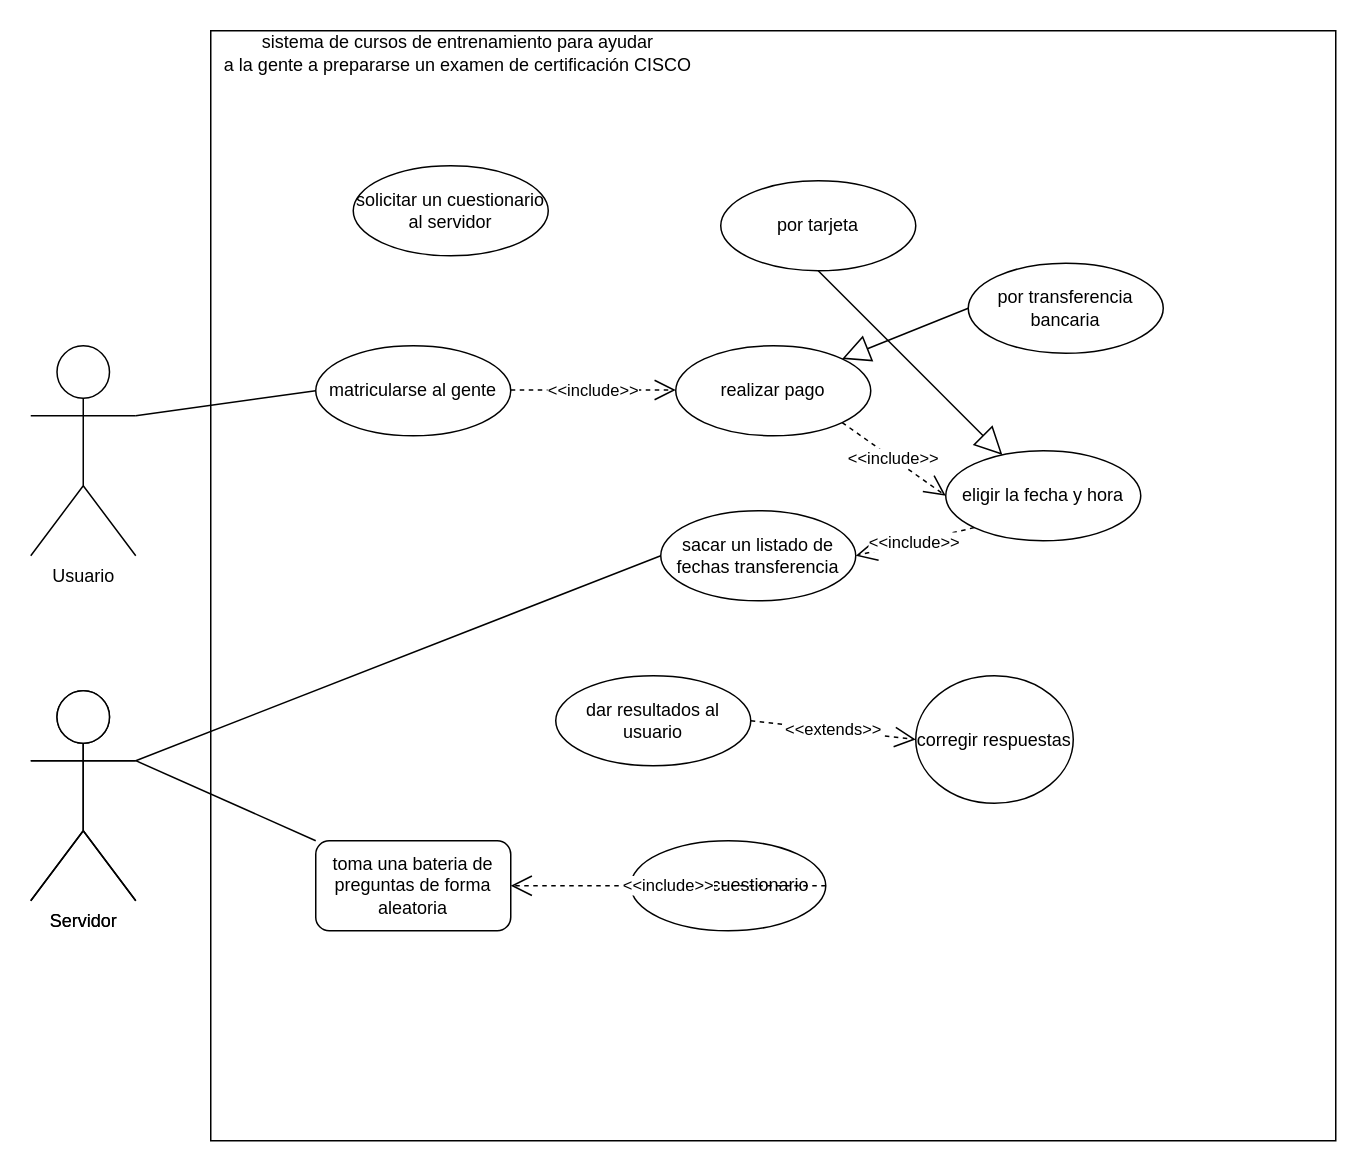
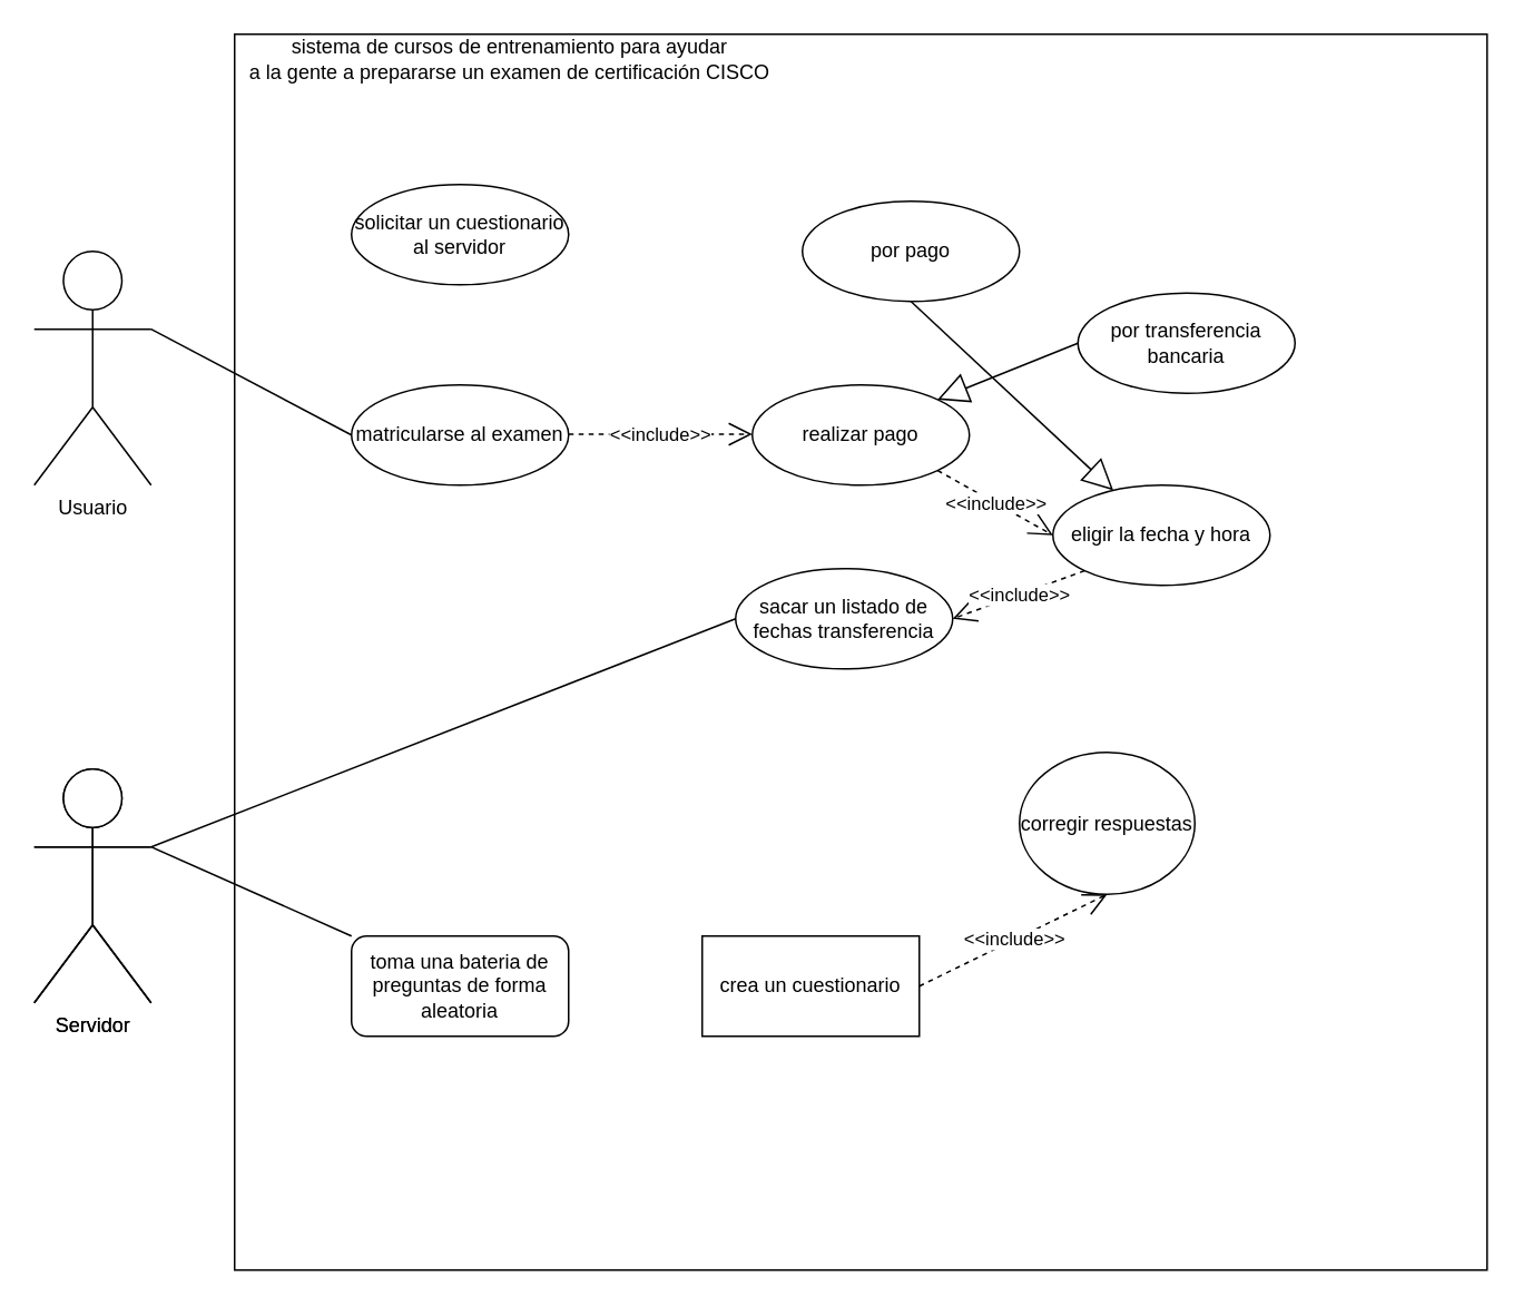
  <mxCell id="0" />
  <mxCell id="1" parent="0" />
  <mxCell id="2" value="" style="rounded=0;whiteSpace=wrap;html=1;" vertex="1" parent="1"><mxGeometry x="140" y="20" width="750" height="740" as="geometry" /></mxCell>
- <mxCell id="3" value="Usuario" style="shape=umlActor;verticalLabelPosition=bottom;verticalAlign=top;html=1;outlineConnect=0;" vertex="1" parent="1"><mxGeometry x="20" y="230" width="70" height="140" as="geometry" /></mxCell>
+ <mxCell id="3" value="Usuario" style="shape=umlActor;verticalLabelPosition=bottom;verticalAlign=top;html=1;outlineConnect=0;" vertex="1" parent="1"><mxGeometry x="20" y="150" width="70" height="140" as="geometry" /></mxCell>
  <mxCell id="4" value="sistema de cursos de entrenamiento para ayudar &lt;br&gt;a la gente a prepararse un examen de certificación CISCO" style="text;html=1;strokeColor=none;fillColor=none;align=center;verticalAlign=middle;whiteSpace=wrap;rounded=0;" vertex="1" parent="1"><mxGeometry x="140" y="20" width="330" height="30" as="geometry" /></mxCell>
- <mxCell id="5" value="matricularse al gente" style="ellipse;whiteSpace=wrap;html=1;" vertex="1" parent="1"><mxGeometry x="210" y="230" width="130" height="60" as="geometry" /></mxCell>
+ <mxCell id="5" value="matricularse al examen" style="ellipse;whiteSpace=wrap;html=1;" vertex="1" parent="1"><mxGeometry x="210" y="230" width="130" height="60" as="geometry" /></mxCell>
  <mxCell id="6" value="Servidor" style="shape=umlActor;verticalLabelPosition=bottom;verticalAlign=top;html=1;outlineConnect=0;" vertex="1" parent="1"><mxGeometry x="20" y="460" width="70" height="140" as="geometry" /></mxCell>
  <mxCell id="7" value="Servidor" style="shape=umlActor;verticalLabelPosition=bottom;verticalAlign=top;html=1;outlineConnect=0;" vertex="1" parent="1"><mxGeometry x="20" y="460" width="70" height="140" as="geometry" /></mxCell>
- <mxCell id="8" value="solicitar un cuestionario al servidor" style="ellipse;whiteSpace=wrap;html=1;" vertex="1" parent="1"><mxGeometry x="235" y="110" width="130" height="60" as="geometry" /></mxCell>
+ <mxCell id="8" value="solicitar un cuestionario al servidor" style="ellipse;whiteSpace=wrap;html=1;" vertex="1" parent="1"><mxGeometry x="210" y="110" width="130" height="60" as="geometry" /></mxCell>
  <mxCell id="9" value="toma una bateria de preguntas de forma aleatoria" style="whiteSpace=wrap;html=1;rounded=1;" vertex="1" parent="1"><mxGeometry x="210" y="560" width="130" height="60" as="geometry" /></mxCell>
- <mxCell id="10" value="crea un cuestionario" style="ellipse;whiteSpace=wrap;html=1;" vertex="1" parent="1"><mxGeometry x="420" y="560" width="130" height="60" as="geometry" /></mxCell>
+ <mxCell id="10" value="crea un cuestionario" style="whiteSpace=wrap;html=1;rounded=0;" vertex="1" parent="1"><mxGeometry x="420" y="560" width="130" height="60" as="geometry" /></mxCell>
  <mxCell id="11" value="corregir respuestas" style="ellipse;whiteSpace=wrap;html=1;" vertex="1" parent="1"><mxGeometry x="610" y="450" width="105" height="85" as="geometry" /></mxCell>
- <mxCell id="12" value="dar resultados al usuario" style="ellipse;whiteSpace=wrap;html=1;" vertex="1" parent="1"><mxGeometry x="370" y="450" width="130" height="60" as="geometry" /></mxCell>
  <mxCell id="13" value="realizar pago" style="ellipse;whiteSpace=wrap;html=1;" vertex="1" parent="1"><mxGeometry x="450" y="230" width="130" height="60" as="geometry" /></mxCell>
- <mxCell id="14" value="por tarjeta" style="ellipse;whiteSpace=wrap;html=1;" vertex="1" parent="1"><mxGeometry x="480" y="120" width="130" height="60" as="geometry" /></mxCell>
+ <mxCell id="14" value="por pago" style="ellipse;whiteSpace=wrap;html=1;" vertex="1" parent="1"><mxGeometry x="480" y="120" width="130" height="60" as="geometry" /></mxCell>
  <mxCell id="15" value="por transferencia bancaria" style="ellipse;whiteSpace=wrap;html=1;" vertex="1" parent="1"><mxGeometry x="645" y="175" width="130" height="60" as="geometry" /></mxCell>
- <mxCell id="16" value="eligir la fecha y hora" style="ellipse;whiteSpace=wrap;html=1;" vertex="1" parent="1"><mxGeometry x="630" y="300" width="130" height="60" as="geometry" /></mxCell>
+ <mxCell id="16" value="eligir la fecha y hora" style="ellipse;whiteSpace=wrap;html=1;" vertex="1" parent="1"><mxGeometry x="630" y="290" width="130" height="60" as="geometry" /></mxCell>
  <mxCell id="17" value="sacar un listado de fechas transferencia" style="ellipse;whiteSpace=wrap;html=1;" vertex="1" parent="1"><mxGeometry x="440" y="340" width="130" height="60" as="geometry" /></mxCell>
  <mxCell id="18" value="" style="endArrow=none;html=1;rounded=0;entryX=0;entryY=0.5;entryDx=0;entryDy=0;exitX=1;exitY=0.333;exitDx=0;exitDy=0;exitPerimeter=0;" edge="1" parent="1" source="3" target="5"><mxGeometry width="50" height="50" relative="1" as="geometry"><mxPoint x="90" y="200" as="sourcePoint" /><mxPoint x="220" y="150" as="targetPoint" /></mxGeometry></mxCell>
  <mxCell id="19" value="" style="endArrow=none;html=1;rounded=0;exitX=1;exitY=0.333;exitDx=0;exitDy=0;exitPerimeter=0;entryX=0;entryY=0;entryDx=0;entryDy=0;" edge="1" parent="1" source="7" target="9"><mxGeometry width="50" height="50" relative="1" as="geometry"><mxPoint x="110" y="217" as="sourcePoint" /><mxPoint x="230" y="160" as="targetPoint" /></mxGeometry></mxCell>
  <mxCell id="20" value="" style="endArrow=none;html=1;rounded=0;exitX=1;exitY=0.333;exitDx=0;exitDy=0;exitPerimeter=0;entryX=0;entryY=0.5;entryDx=0;entryDy=0;" edge="1" parent="1" source="7" target="17"><mxGeometry width="50" height="50" relative="1" as="geometry"><mxPoint x="120" y="227" as="sourcePoint" /><mxPoint x="240" y="170" as="targetPoint" /></mxGeometry></mxCell>
  <mxCell id="21" value="" style="endArrow=block;endSize=16;endFill=0;html=1;rounded=0;exitX=0.5;exitY=1;exitDx=0;exitDy=0;" edge="1" parent="1" source="14" target="16"><mxGeometry width="160" relative="1" as="geometry"><mxPoint x="430" y="380" as="sourcePoint" /><mxPoint x="590" y="380" as="targetPoint" /></mxGeometry></mxCell>
  <mxCell id="22" value="" style="endArrow=block;endSize=16;endFill=0;html=1;rounded=0;entryX=1;entryY=0;entryDx=0;entryDy=0;exitX=0;exitY=0.5;exitDx=0;exitDy=0;" edge="1" parent="1" source="15" target="13"><mxGeometry width="160" relative="1" as="geometry"><mxPoint x="555" y="190" as="sourcePoint" /><mxPoint x="525" y="240" as="targetPoint" /></mxGeometry></mxCell>
  <mxCell id="23" value="&amp;lt;&amp;lt;include&amp;gt;&amp;gt;" style="endArrow=open;endSize=12;dashed=1;html=1;rounded=0;entryX=0;entryY=0.5;entryDx=0;entryDy=0;" edge="1" parent="1"><mxGeometry width="160" relative="1" as="geometry"><mxPoint x="340" y="259.5" as="sourcePoint" /><mxPoint x="450" y="259.5" as="targetPoint" /></mxGeometry></mxCell>
  <mxCell id="24" value="&amp;lt;&amp;lt;include&amp;gt;&amp;gt;" style="endArrow=open;endSize=12;dashed=1;html=1;rounded=0;entryX=0;entryY=0.5;entryDx=0;entryDy=0;exitX=1;exitY=1;exitDx=0;exitDy=0;" edge="1" parent="1" source="13" target="16"><mxGeometry width="160" relative="1" as="geometry"><mxPoint x="350" y="269.5" as="sourcePoint" /><mxPoint x="460" y="269.5" as="targetPoint" /></mxGeometry></mxCell>
  <mxCell id="25" value="&amp;lt;&amp;lt;include&amp;gt;&amp;gt;" style="endArrow=open;endSize=12;dashed=1;html=1;rounded=0;entryX=1;entryY=0.5;entryDx=0;entryDy=0;exitX=0;exitY=1;exitDx=0;exitDy=0;" edge="1" parent="1" source="16" target="17"><mxGeometry width="160" relative="1" as="geometry"><mxPoint x="360" y="279.5" as="sourcePoint" /><mxPoint x="470" y="279.5" as="targetPoint" /></mxGeometry></mxCell>
- <mxCell id="26" value="&amp;lt;&amp;lt;include&amp;gt;&amp;gt;" style="endArrow=open;endSize=12;dashed=1;html=1;rounded=0;exitX=1;exitY=0.5;exitDx=0;exitDy=0;" edge="1" parent="1" source="10" target="9"><mxGeometry width="160" relative="1" as="geometry"><mxPoint x="380" y="299.5" as="sourcePoint" /><mxPoint x="490" y="299.5" as="targetPoint" /></mxGeometry></mxCell>
- <mxCell id="27" value="&amp;lt;&amp;lt;extends&amp;gt;&amp;gt;" style="endArrow=open;endSize=12;dashed=1;html=1;rounded=0;entryX=0;entryY=0.5;entryDx=0;entryDy=0;exitX=1;exitY=0.5;exitDx=0;exitDy=0;" edge="1" parent="1" source="12" target="11"><mxGeometry width="160" relative="1" as="geometry"><mxPoint x="390" y="309.5" as="sourcePoint" /><mxPoint x="500" y="309.5" as="targetPoint" /></mxGeometry></mxCell>
+ <mxCell id="26" value="&amp;lt;&amp;lt;include&amp;gt;&amp;gt;" style="endArrow=open;endSize=12;dashed=1;html=1;rounded=0;entryX=0.5;entryY=1;entryDx=0;entryDy=0;exitX=1;exitY=0.5;exitDx=0;exitDy=0;" edge="1" parent="1" source="10" target="11"><mxGeometry width="160" relative="1" as="geometry"><mxPoint x="380" y="299.5" as="sourcePoint" /><mxPoint x="490" y="299.5" as="targetPoint" /></mxGeometry></mxCell>
